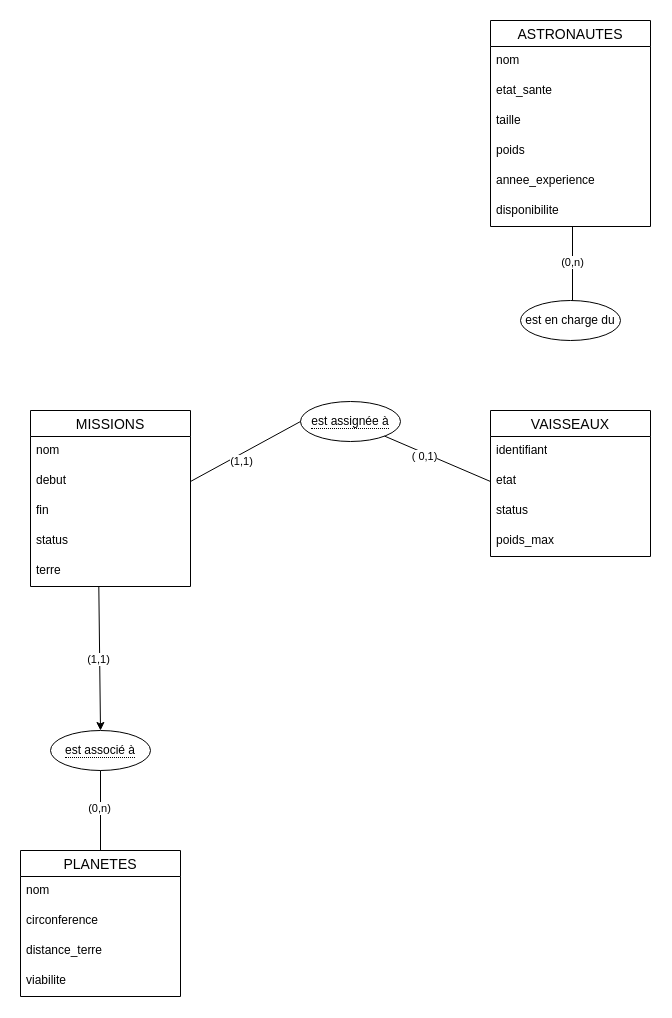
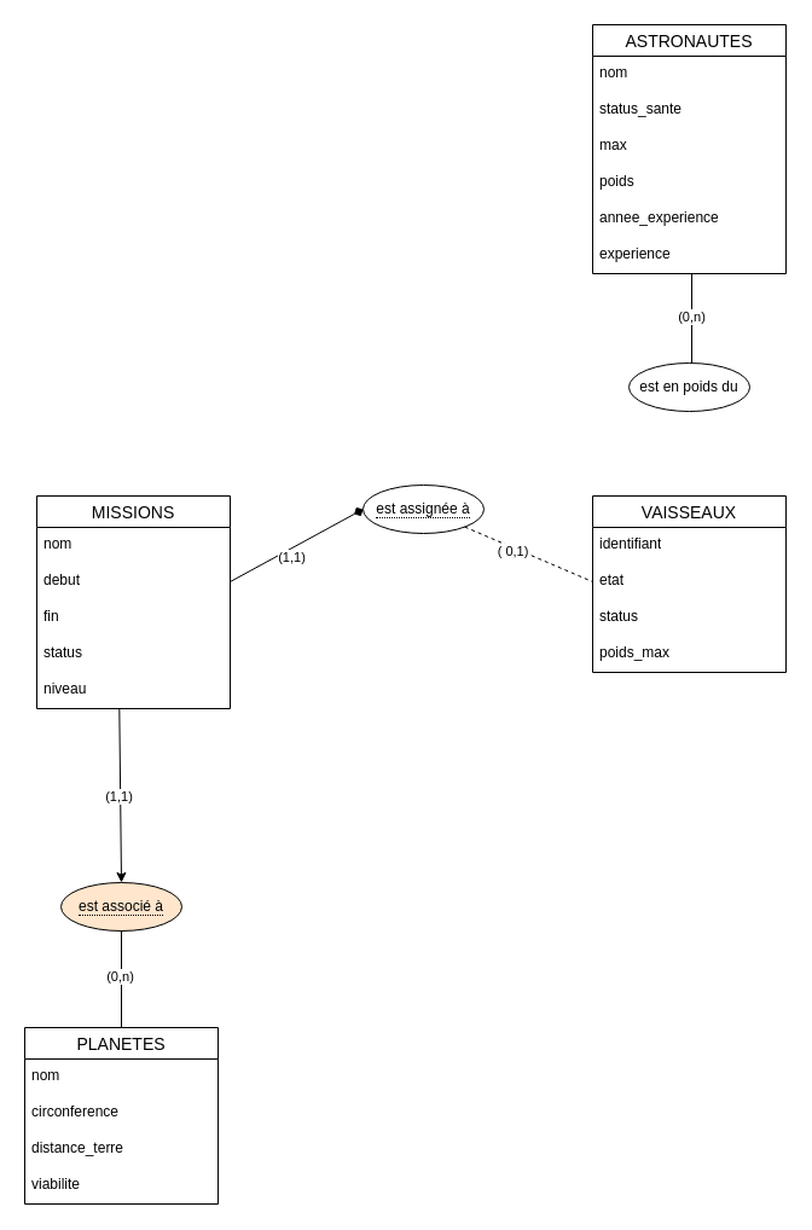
  <mxCell id="0" />
  <mxCell id="1" parent="0" />
  <mxCell id="2" value="PLANETES" style="swimlane;fontStyle=0;childLayout=stackLayout;horizontal=1;startSize=26;horizontalStack=0;resizeParent=1;resizeParentMax=0;resizeLast=0;collapsible=1;marginBottom=0;align=center;fontSize=14;" parent="1" vertex="1"><mxGeometry x="20" y="850" width="160" height="146" as="geometry" /></mxCell>
  <mxCell id="3" value="nom" style="text;strokeColor=none;fillColor=none;spacingLeft=4;spacingRight=4;overflow=hidden;rotatable=0;points=[[0,0.5],[1,0.5]];portConstraint=eastwest;fontSize=12;whiteSpace=wrap;html=1;" parent="2" vertex="1"><mxGeometry y="26" width="160" height="30" as="geometry" /></mxCell>
  <mxCell id="4" value="circonference" style="text;strokeColor=none;fillColor=none;spacingLeft=4;spacingRight=4;overflow=hidden;rotatable=0;points=[[0,0.5],[1,0.5]];portConstraint=eastwest;fontSize=12;whiteSpace=wrap;html=1;" parent="2" vertex="1"><mxGeometry y="56" width="160" height="30" as="geometry" /></mxCell>
  <mxCell id="5" value="distance_terre" style="text;strokeColor=none;fillColor=none;spacingLeft=4;spacingRight=4;overflow=hidden;rotatable=0;points=[[0,0.5],[1,0.5]];portConstraint=eastwest;fontSize=12;whiteSpace=wrap;html=1;" parent="2" vertex="1"><mxGeometry y="86" width="160" height="30" as="geometry" /></mxCell>
  <mxCell id="6" value="viabilite" style="text;strokeColor=none;fillColor=none;spacingLeft=4;spacingRight=4;overflow=hidden;rotatable=0;points=[[0,0.5],[1,0.5]];portConstraint=eastwest;fontSize=12;whiteSpace=wrap;html=1;" parent="2" vertex="1"><mxGeometry y="116" width="160" height="30" as="geometry" /></mxCell>
  <mxCell id="7" value="MISSIONS" style="swimlane;fontStyle=0;childLayout=stackLayout;horizontal=1;startSize=26;horizontalStack=0;resizeParent=1;resizeParentMax=0;resizeLast=0;collapsible=1;marginBottom=0;align=center;fontSize=14;" parent="1" vertex="1"><mxGeometry x="30" y="410" width="160" height="176" as="geometry" /></mxCell>
  <mxCell id="8" value="nom" style="text;strokeColor=none;fillColor=none;spacingLeft=4;spacingRight=4;overflow=hidden;rotatable=0;points=[[0,0.5],[1,0.5]];portConstraint=eastwest;fontSize=12;whiteSpace=wrap;html=1;" parent="7" vertex="1"><mxGeometry y="26" width="160" height="30" as="geometry" /></mxCell>
  <mxCell id="9" value="debut" style="text;strokeColor=none;fillColor=none;spacingLeft=4;spacingRight=4;overflow=hidden;rotatable=0;points=[[0,0.5],[1,0.5]];portConstraint=eastwest;fontSize=12;whiteSpace=wrap;html=1;" parent="7" vertex="1"><mxGeometry y="56" width="160" height="30" as="geometry" /></mxCell>
  <mxCell id="10" value="fin" style="text;strokeColor=none;fillColor=none;spacingLeft=4;spacingRight=4;overflow=hidden;rotatable=0;points=[[0,0.5],[1,0.5]];portConstraint=eastwest;fontSize=12;whiteSpace=wrap;html=1;" parent="7" vertex="1"><mxGeometry y="86" width="160" height="30" as="geometry" /></mxCell>
  <mxCell id="11" value="status" style="text;strokeColor=none;fillColor=none;spacingLeft=4;spacingRight=4;overflow=hidden;rotatable=0;points=[[0,0.5],[1,0.5]];portConstraint=eastwest;fontSize=12;whiteSpace=wrap;html=1;" parent="7" vertex="1"><mxGeometry y="116" width="160" height="30" as="geometry" /></mxCell>
- <mxCell id="12" value="terre" style="text;strokeColor=none;fillColor=none;spacingLeft=4;spacingRight=4;overflow=hidden;rotatable=0;points=[[0,0.5],[1,0.5]];portConstraint=eastwest;fontSize=12;whiteSpace=wrap;html=1;" parent="7" vertex="1"><mxGeometry y="146" width="160" height="30" as="geometry" /></mxCell>
+ <mxCell id="12" value="niveau" style="text;strokeColor=none;fillColor=none;spacingLeft=4;spacingRight=4;overflow=hidden;rotatable=0;points=[[0,0.5],[1,0.5]];portConstraint=eastwest;fontSize=12;whiteSpace=wrap;html=1;" parent="7" vertex="1"><mxGeometry y="146" width="160" height="30" as="geometry" /></mxCell>
  <mxCell id="13" value="ASTRONAUTES" style="swimlane;fontStyle=0;childLayout=stackLayout;horizontal=1;startSize=26;horizontalStack=0;resizeParent=1;resizeParentMax=0;resizeLast=0;collapsible=1;marginBottom=0;align=center;fontSize=14;" parent="1" vertex="1"><mxGeometry x="490" y="20" width="160" height="206" as="geometry" /></mxCell>
  <mxCell id="14" value="nom" style="text;strokeColor=none;fillColor=none;spacingLeft=4;spacingRight=4;overflow=hidden;rotatable=0;points=[[0,0.5],[1,0.5]];portConstraint=eastwest;fontSize=12;whiteSpace=wrap;html=1;" parent="13" vertex="1"><mxGeometry y="26" width="160" height="30" as="geometry" /></mxCell>
- <mxCell id="15" value="etat_sante" style="text;strokeColor=none;fillColor=none;spacingLeft=4;spacingRight=4;overflow=hidden;rotatable=0;points=[[0,0.5],[1,0.5]];portConstraint=eastwest;fontSize=12;whiteSpace=wrap;html=1;" parent="13" vertex="1"><mxGeometry y="56" width="160" height="30" as="geometry" /></mxCell>
- <mxCell id="16" value="taille" style="text;strokeColor=none;fillColor=none;spacingLeft=4;spacingRight=4;overflow=hidden;rotatable=0;points=[[0,0.5],[1,0.5]];portConstraint=eastwest;fontSize=12;whiteSpace=wrap;html=1;" parent="13" vertex="1"><mxGeometry y="86" width="160" height="30" as="geometry" /></mxCell>
+ <mxCell id="15" value="status_sante" style="text;strokeColor=none;fillColor=none;spacingLeft=4;spacingRight=4;overflow=hidden;rotatable=0;points=[[0,0.5],[1,0.5]];portConstraint=eastwest;fontSize=12;whiteSpace=wrap;html=1;" parent="13" vertex="1"><mxGeometry y="56" width="160" height="30" as="geometry" /></mxCell>
+ <mxCell id="16" value="max" style="text;strokeColor=none;fillColor=none;spacingLeft=4;spacingRight=4;overflow=hidden;rotatable=0;points=[[0,0.5],[1,0.5]];portConstraint=eastwest;fontSize=12;whiteSpace=wrap;html=1;" parent="13" vertex="1"><mxGeometry y="86" width="160" height="30" as="geometry" /></mxCell>
  <mxCell id="17" value="poids" style="text;strokeColor=none;fillColor=none;spacingLeft=4;spacingRight=4;overflow=hidden;rotatable=0;points=[[0,0.5],[1,0.5]];portConstraint=eastwest;fontSize=12;whiteSpace=wrap;html=1;" parent="13" vertex="1"><mxGeometry y="116" width="160" height="30" as="geometry" /></mxCell>
  <mxCell id="18" value="annee_experience" style="text;strokeColor=none;fillColor=none;spacingLeft=4;spacingRight=4;overflow=hidden;rotatable=0;points=[[0,0.5],[1,0.5]];portConstraint=eastwest;fontSize=12;whiteSpace=wrap;html=1;" parent="13" vertex="1"><mxGeometry y="146" width="160" height="30" as="geometry" /></mxCell>
- <mxCell id="19" value="disponibilite" style="text;strokeColor=none;fillColor=none;spacingLeft=4;spacingRight=4;overflow=hidden;rotatable=0;points=[[0,0.5],[1,0.5]];portConstraint=eastwest;fontSize=12;whiteSpace=wrap;html=1;" parent="13" vertex="1"><mxGeometry y="176" width="160" height="30" as="geometry" /></mxCell>
+ <mxCell id="19" value="experience" style="text;strokeColor=none;fillColor=none;spacingLeft=4;spacingRight=4;overflow=hidden;rotatable=0;points=[[0,0.5],[1,0.5]];portConstraint=eastwest;fontSize=12;whiteSpace=wrap;html=1;" parent="13" vertex="1"><mxGeometry y="176" width="160" height="30" as="geometry" /></mxCell>
  <mxCell id="20" value="VAISSEAUX" style="swimlane;fontStyle=0;childLayout=stackLayout;horizontal=1;startSize=26;horizontalStack=0;resizeParent=1;resizeParentMax=0;resizeLast=0;collapsible=1;marginBottom=0;align=center;fontSize=14;" parent="1" vertex="1"><mxGeometry x="490" y="410" width="160" height="146" as="geometry" /></mxCell>
  <mxCell id="21" value="identifiant" style="text;strokeColor=none;fillColor=none;spacingLeft=4;spacingRight=4;overflow=hidden;rotatable=0;points=[[0,0.5],[1,0.5]];portConstraint=eastwest;fontSize=12;whiteSpace=wrap;html=1;" parent="20" vertex="1"><mxGeometry y="26" width="160" height="30" as="geometry" /></mxCell>
  <mxCell id="22" value="etat" style="text;strokeColor=none;fillColor=none;spacingLeft=4;spacingRight=4;overflow=hidden;rotatable=0;points=[[0,0.5],[1,0.5]];portConstraint=eastwest;fontSize=12;whiteSpace=wrap;html=1;" parent="20" vertex="1"><mxGeometry y="56" width="160" height="30" as="geometry" /></mxCell>
  <mxCell id="23" value="status" style="text;strokeColor=none;fillColor=none;spacingLeft=4;spacingRight=4;overflow=hidden;rotatable=0;points=[[0,0.5],[1,0.5]];portConstraint=eastwest;fontSize=12;whiteSpace=wrap;html=1;" parent="20" vertex="1"><mxGeometry y="86" width="160" height="30" as="geometry" /></mxCell>
  <mxCell id="24" value="poids_max" style="text;strokeColor=none;fillColor=none;spacingLeft=4;spacingRight=4;overflow=hidden;rotatable=0;points=[[0,0.5],[1,0.5]];portConstraint=eastwest;fontSize=12;whiteSpace=wrap;html=1;" parent="20" vertex="1"><mxGeometry y="116" width="160" height="30" as="geometry" /></mxCell>
  <mxCell id="25" value="&lt;span style=&quot;border-bottom: 1px dotted&quot;&gt;est assignée à&lt;/span&gt;" style="ellipse;whiteSpace=wrap;html=1;align=center;" parent="1" vertex="1"><mxGeometry x="300" y="401" width="100" height="40" as="geometry" /></mxCell>
- <mxCell id="26" value="est en charge du" style="ellipse;whiteSpace=wrap;html=1;align=center;" parent="1" vertex="1"><mxGeometry x="520" y="300" width="100" height="40" as="geometry" /></mxCell>
- <mxCell id="27" value="" style="endArrow=none;html=1;rounded=0;entryX=0;entryY=0.5;entryDx=0;entryDy=0;exitX=1;exitY=0.5;exitDx=0;exitDy=0;" parent="1" source="9" target="25" edge="1"><mxGeometry relative="1" as="geometry"><mxPoint x="190" y="470" as="sourcePoint" /><mxPoint x="350" y="470" as="targetPoint" /></mxGeometry></mxCell>
+ <mxCell id="26" value="est en poids du" style="ellipse;whiteSpace=wrap;html=1;align=center;" parent="1" vertex="1"><mxGeometry x="520" y="300" width="100" height="40" as="geometry" /></mxCell>
+ <mxCell id="27" value="" style="endArrow=diamond;html=1;rounded=0;entryX=0;entryY=0.5;entryDx=0;entryDy=0;exitX=1;exitY=0.5;exitDx=0;exitDy=0;" parent="1" source="9" target="25" edge="1"><mxGeometry relative="1" as="geometry"><mxPoint x="190" y="470" as="sourcePoint" /><mxPoint x="350" y="470" as="targetPoint" /></mxGeometry></mxCell>
  <mxCell id="28" value="(1,1)" style="edgeLabel;html=1;align=center;verticalAlign=middle;resizable=0;points=[];" parent="27" vertex="1" connectable="0"><mxGeometry x="-0.27" y="-1" relative="1" as="geometry"><mxPoint x="10" y="1" as="offset" /></mxGeometry></mxCell>
- <mxCell id="29" value="" style="endArrow=none;html=1;rounded=0;entryX=0;entryY=0.5;entryDx=0;entryDy=0;" parent="1" source="25" target="22" edge="1"><mxGeometry relative="1" as="geometry"><mxPoint x="190" y="470" as="sourcePoint" /><mxPoint x="350" y="470" as="targetPoint" /></mxGeometry></mxCell>
+ <mxCell id="29" value="" style="endArrow=none;html=1;rounded=0;entryX=0;entryY=0.5;entryDx=0;entryDy=0;dashed=1;" parent="1" source="25" target="22" edge="1"><mxGeometry relative="1" as="geometry"><mxPoint x="190" y="470" as="sourcePoint" /><mxPoint x="350" y="470" as="targetPoint" /></mxGeometry></mxCell>
  <mxCell id="30" value="( 0,1)" style="edgeLabel;html=1;align=center;verticalAlign=middle;resizable=0;points=[];" parent="29" vertex="1" connectable="0"><mxGeometry x="-0.235" y="-3" relative="1" as="geometry"><mxPoint as="offset" /></mxGeometry></mxCell>
  <mxCell id="31" value="" style="endArrow=none;html=1;rounded=0;entryX=0.5;entryY=0;entryDx=0;entryDy=0;" parent="1" edge="1"><mxGeometry relative="1" as="geometry"><mxPoint x="572" y="226" as="sourcePoint" /><mxPoint x="572" y="300" as="targetPoint" /></mxGeometry></mxCell>
  <mxCell id="32" value="(0,n)" style="edgeLabel;html=1;align=center;verticalAlign=middle;resizable=0;points=[];" parent="31" vertex="1" connectable="0"><mxGeometry x="-0.067" y="-1" relative="1" as="geometry"><mxPoint as="offset" /></mxGeometry></mxCell>
- <mxCell id="33" value="&lt;span style=&quot;border-bottom: 1px dotted&quot;&gt;est associé à&lt;/span&gt;" style="ellipse;whiteSpace=wrap;html=1;align=center;" parent="1" vertex="1"><mxGeometry x="50" y="730" width="100" height="40" as="geometry" /></mxCell>
+ <mxCell id="33" value="&lt;span style=&quot;border-bottom: 1px dotted&quot;&gt;est associé à&lt;/span&gt;" style="ellipse;whiteSpace=wrap;html=1;align=center;fillColor=#ffe6cc;" parent="1" vertex="1"><mxGeometry x="50" y="730" width="100" height="40" as="geometry" /></mxCell>
  <mxCell id="34" value="" style="endArrow=classic;html=1;rounded=0;entryX=0.5;entryY=0;entryDx=0;entryDy=0;exitX=0.427;exitY=1.017;exitDx=0;exitDy=0;exitPerimeter=0;" parent="1" source="12" target="33" edge="1"><mxGeometry relative="1" as="geometry"><mxPoint x="100" y="620" as="sourcePoint" /><mxPoint x="300" y="760" as="targetPoint" /></mxGeometry></mxCell>
  <mxCell id="35" value="(1,1)" style="edgeLabel;html=1;align=center;verticalAlign=middle;resizable=0;points=[];" parent="34" vertex="1" connectable="0"><mxGeometry y="-2" relative="1" as="geometry"><mxPoint as="offset" /></mxGeometry></mxCell>
  <mxCell id="36" value="" style="endArrow=none;html=1;rounded=0;entryX=0.5;entryY=0;entryDx=0;entryDy=0;" parent="1" target="2" edge="1"><mxGeometry relative="1" as="geometry"><mxPoint x="100" y="770" as="sourcePoint" /><mxPoint x="100" y="840" as="targetPoint" /></mxGeometry></mxCell>
  <mxCell id="37" value="(0,n)" style="edgeLabel;html=1;align=center;verticalAlign=middle;resizable=0;points=[];" parent="36" vertex="1" connectable="0"><mxGeometry x="-0.08" y="-2" relative="1" as="geometry"><mxPoint as="offset" /></mxGeometry></mxCell>
